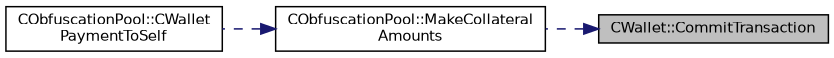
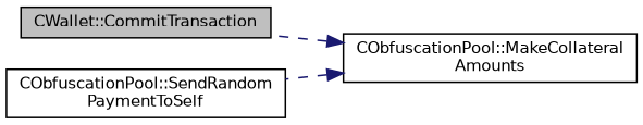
  digraph {
    rankdir=RL
    node [color=black fillcolor=white fontname=Helvetica fontsize=10 shape=record style=filled]
    edge [color=midnightblue dir=back fontname=Helvetica fontsize=10 labelfontname=Helvetica labelfontsize=10 style=dashed]
    n1 [fillcolor=grey75 fontcolor=black height=0.2 label="CWallet::CommitTransaction" width=0.4]
    n2 [height=0.2 label="CObfuscationPool::MakeCollateral\lAmounts" width=0.4]
-   n3 [height=0.2 label="CObfuscationPool::CWallet\lPaymentToSelf" width=0.4]
-   n1 -> n2
+   n3 [height=0.2 label="CObfuscationPool::SendRandom\lPaymentToSelf" width=0.4]
+   n2 -> n1
    n2 -> n3
  }
